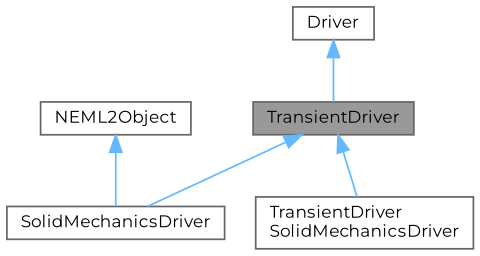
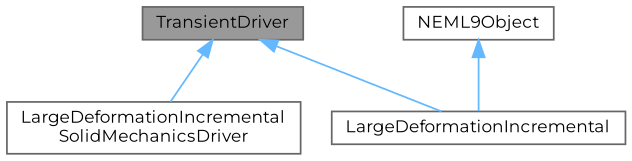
  digraph {
    fontname=Montserrat
    node [color=gray40 fillcolor=white fontname=Montserrat fontsize=10 shape=box style=filled]
    edge [color=steelblue1 dir=back fontname=Montserrat fontsize=10 labelfontname=Helvetica labelfontsize=10 style=solid]
    n1 [fillcolor=grey60 fontcolor=black height=0.2 label=TransientDriver width=0.4]
-   n2 [height=0.2 label="TransientDriver\lSolidMechanicsDriver" width=0.4]
-   n3 [height=0.2 label=SolidMechanicsDriver width=0.4]
-   n4 [height=0.2 label=Driver width=0.4]
-   n5 [height=0.2 label=NEML2Object width=0.4]
+   n2 [height=0.2 label="LargeDeformationIncremental\lSolidMechanicsDriver" width=0.4]
+   n3 [height=0.2 label=LargeDeformationIncremental width=0.4]
+   n5 [height=0.2 label=NEML9Object width=0.4]
    n1 -> n2
    n1 -> n3
-   n4 -> n1
    n5 -> n3
  }
